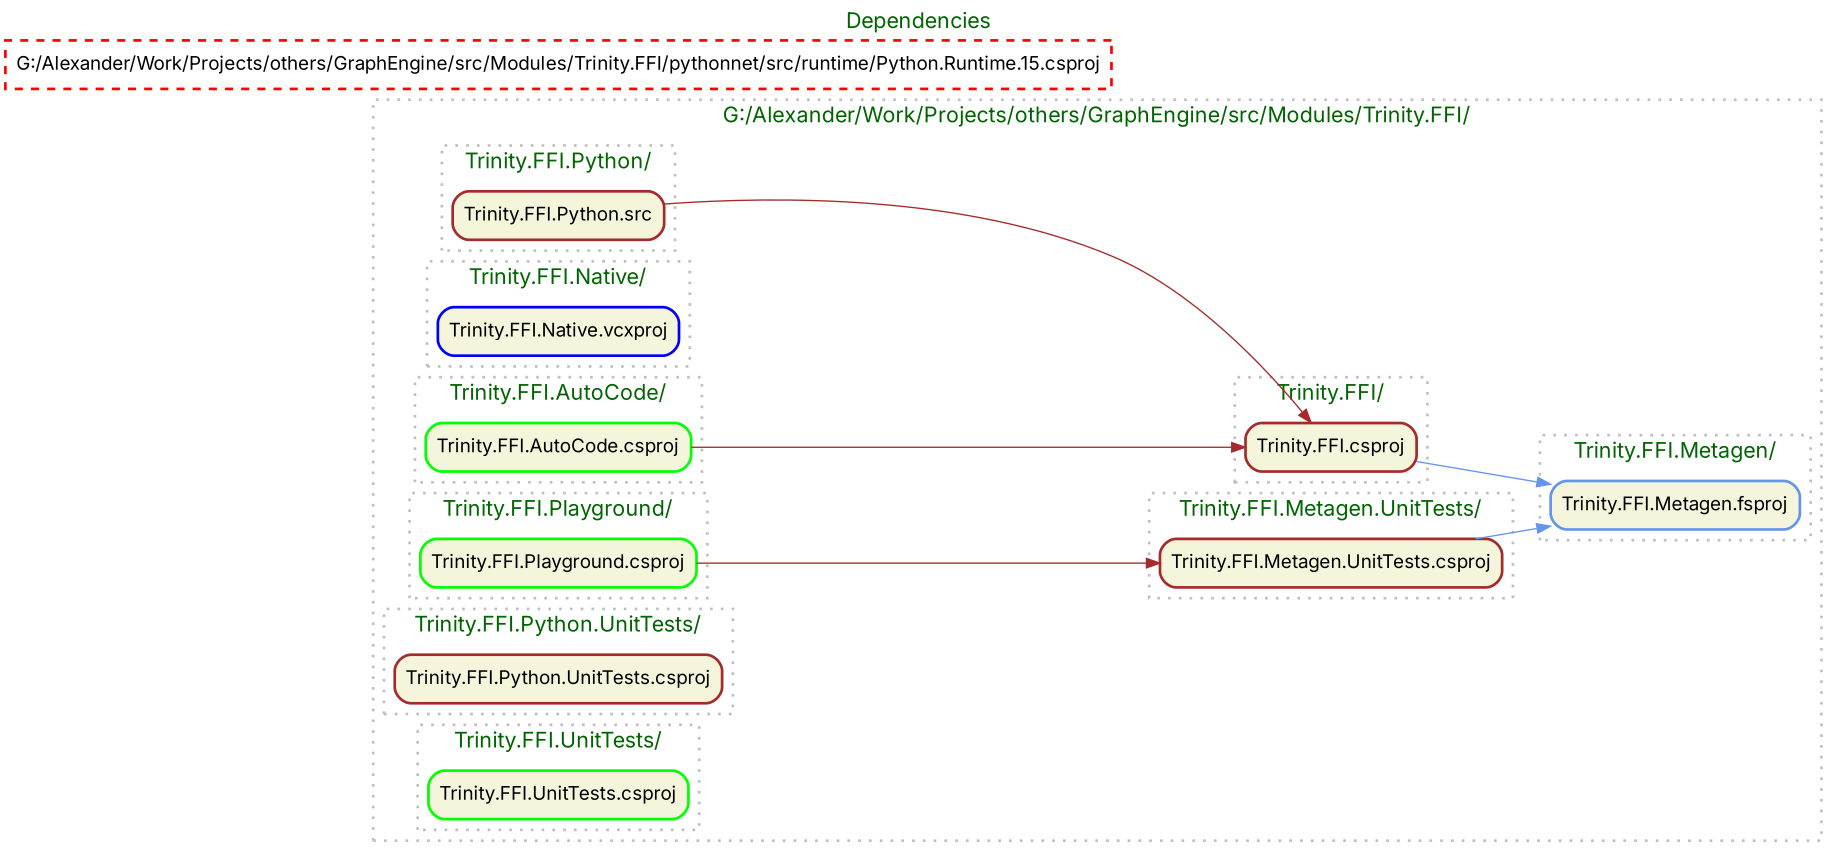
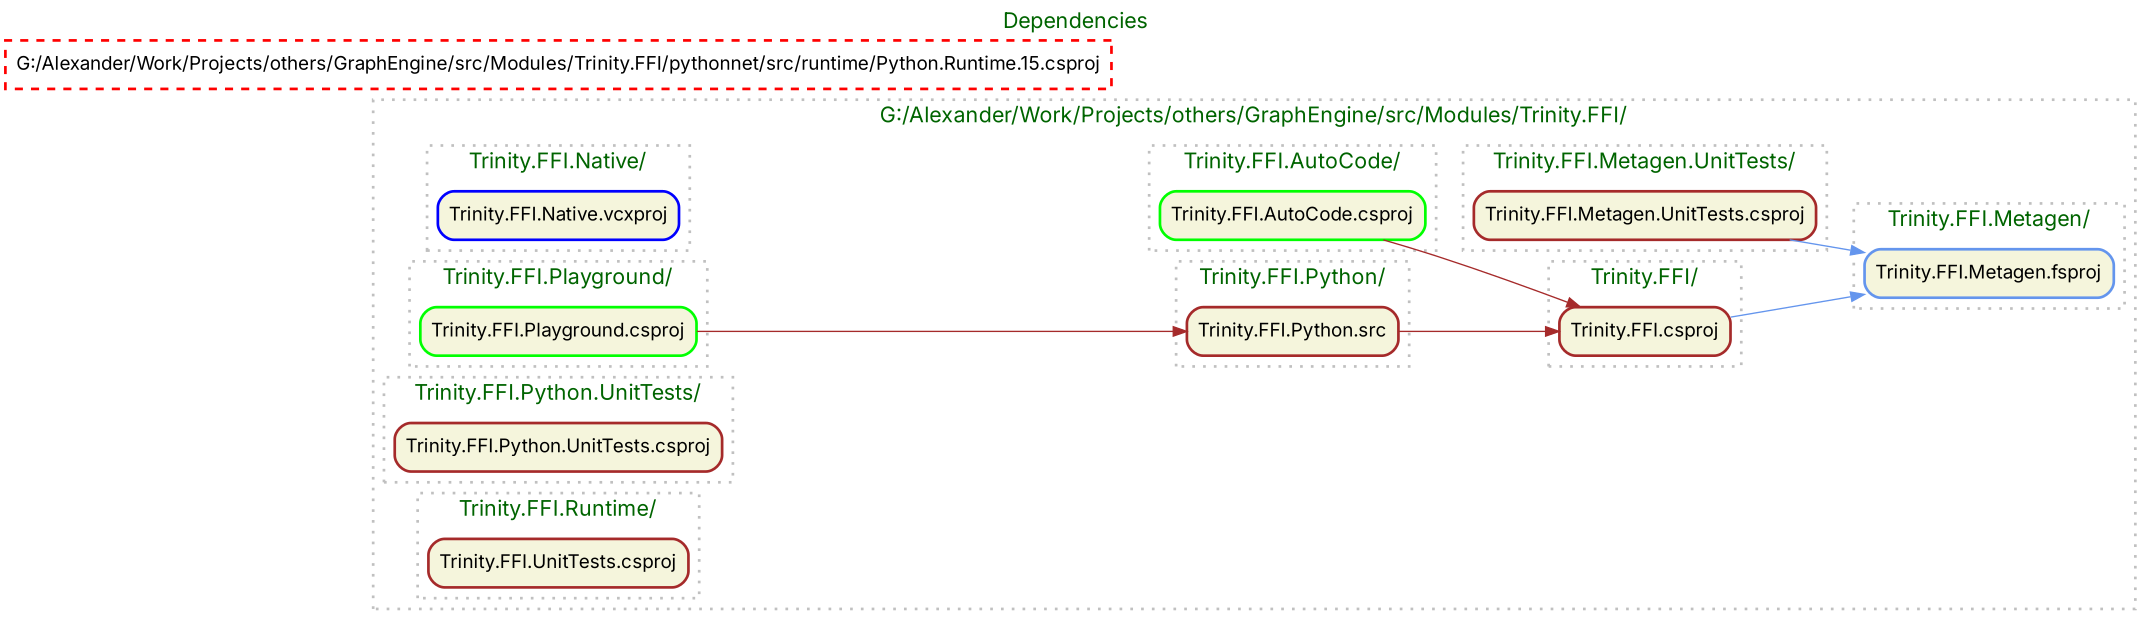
  digraph {
    color=grey
    fontcolor=darkgreen
    fontname=Inter
    fontsize=16
    label=Dependencies
    labelloc=t
    rankdir=LR
    style="dotted, bold"
    node [color=brown fillcolor=beige fontname=Inter penwidth=2 shape=box style="filled, rounded"]
    edge [color=brown fontname=Inter]
    n1 [label="Trinity.FFI.csproj"]
    n2 [label="Trinity.FFI.Python.src"]
    n3 [color=blue label="Trinity.FFI.Native.vcxproj"]
    n4 [label="Trinity.FFI.Metagen.UnitTests.csproj"]
    n5 [color=green label="Trinity.FFI.AutoCode.csproj"]
    n6 [color=cornflowerblue label="Trinity.FFI.Metagen.fsproj"]
    n7 [color=green label="Trinity.FFI.Playground.csproj"]
    n8 [label="Trinity.FFI.Python.UnitTests.csproj"]
-   n9 [color=green label="Trinity.FFI.UnitTests.csproj"]
+   n9 [label="Trinity.FFI.UnitTests.csproj"]
    n10 [color=red label="G:/Alexander/Work/Projects/others/GraphEngine/src/Modules/Trinity.FFI/pythonnet/src/runtime/Python.Runtime.15.csproj" style=dashed]
    subgraph cluster_1 {
      label="G:/Alexander/Work/Projects/others/GraphEngine/src/Modules/Trinity.FFI/"
      subgraph cluster_2 {
        label="Trinity.FFI/"
        n1
      }
      subgraph cluster_3 {
        label="Trinity.FFI.Python/"
        n2
      }
      subgraph cluster_4 {
        label="Trinity.FFI.Native/"
        n3
      }
      subgraph cluster_5 {
        label="Trinity.FFI.Metagen.UnitTests/"
        n4
      }
      subgraph cluster_6 {
        label="Trinity.FFI.AutoCode/"
        n5
      }
      subgraph cluster_7 {
        label="Trinity.FFI.Metagen/"
        n6
      }
      subgraph cluster_8 {
        label="Trinity.FFI.Playground/"
        n7
      }
      subgraph cluster_9 {
        label="Trinity.FFI.Python.UnitTests/"
        n8
      }
      subgraph cluster_10 {
-       label="Trinity.FFI.UnitTests/"
+       label="Trinity.FFI.Runtime/"
        n9
      }
    }
    n1 -> n6 [color=cornflowerblue]
    n2 -> n1
    n4 -> n6 [color=cornflowerblue]
    n5 -> n1
-   n7 -> n4
+   n7 -> n2
  }
